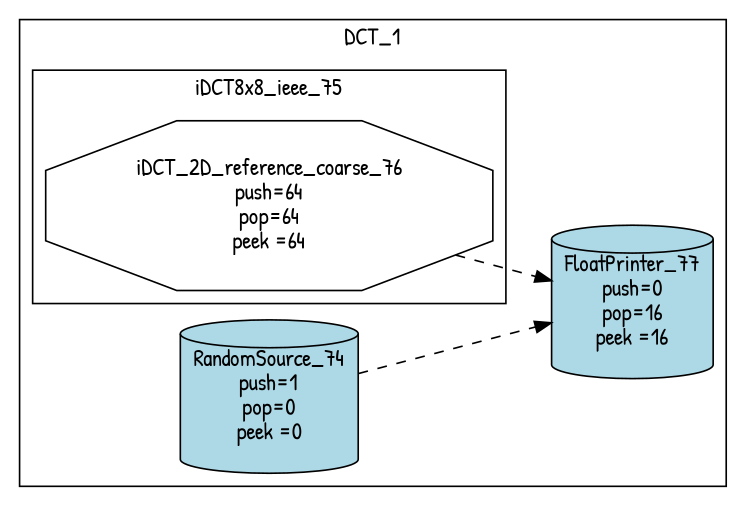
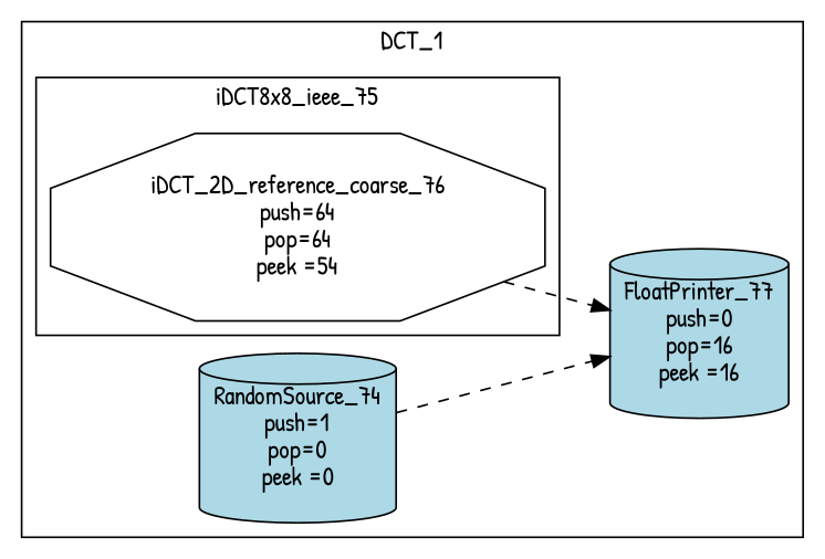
  digraph {
    fontname="Patrick Hand"
    rankdir=LR
    node [fillcolor=lightblue fontname="Patrick Hand" shape=cylinder style=filled]
    edge [fontname="Patrick Hand" style=dashed]
-   n1 [fillcolor=white label="iDCT_2D_reference_coarse_76\npush=64\npop=64\npeek =64" shape=octagon]
+   n1 [fillcolor=white label="iDCT_2D_reference_coarse_76\npush=64\npop=64\npeek =54" shape=octagon]
    n2 [label="RandomSource_74\npush=1\npop=0\npeek =0"]
    n3 [label="FloatPrinter_77\npush=0\npop=16\npeek =16"]
    subgraph cluster_1 {
      label=DCT_1
      n2
      n3
      subgraph cluster_2 {
        label=iDCT8x8_ieee_75
        n1
      }
    }
    n1 -> n3
    n2 -> n3
  }
